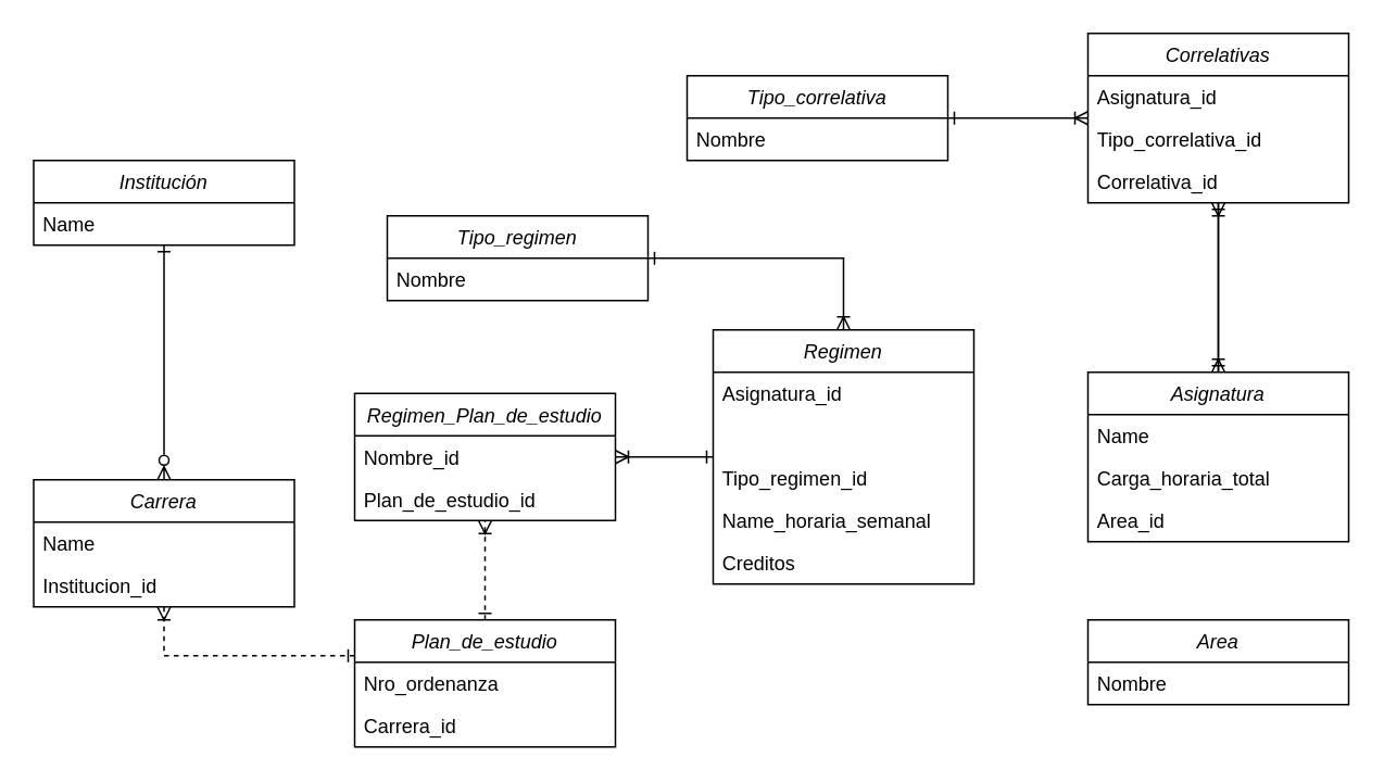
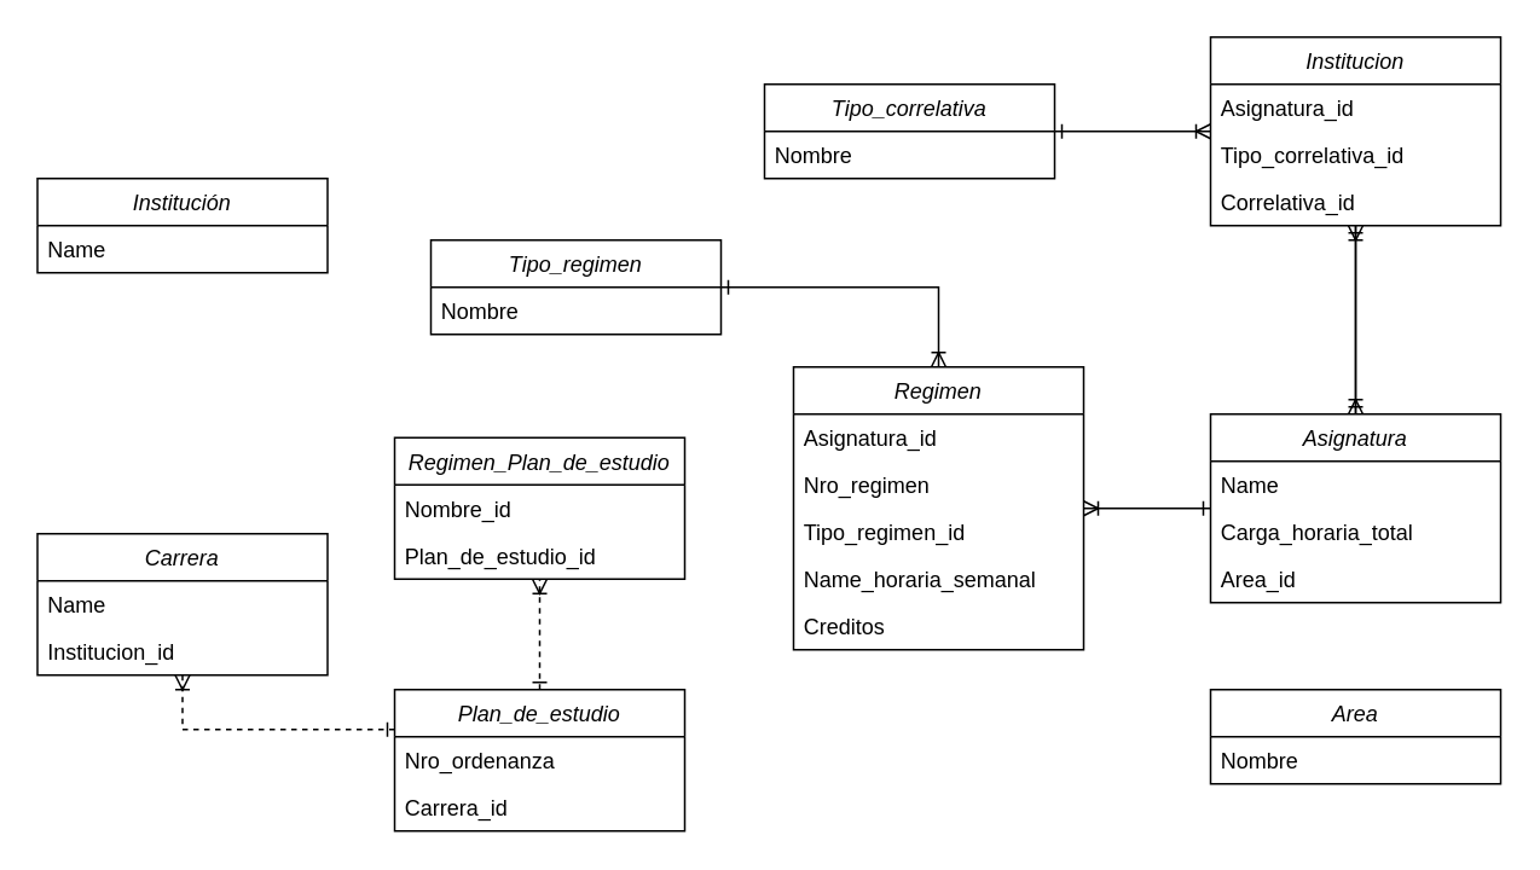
  <mxCell id="0" />
  <mxCell id="1" parent="0" />
  <mxCell id="2" value="Institución" style="swimlane;fontStyle=2;align=center;verticalAlign=top;childLayout=stackLayout;horizontal=1;startSize=26;horizontalStack=0;resizeParent=1;resizeLast=0;collapsible=1;marginBottom=0;rounded=0;shadow=0;strokeWidth=1;" parent="1" vertex="1"><mxGeometry x="20" y="98" width="160" height="52" as="geometry"><mxRectangle x="230" y="140" width="160" height="26" as="alternateBounds" /></mxGeometry></mxCell>
  <mxCell id="3" value="Name" style="text;align=left;verticalAlign=top;spacingLeft=4;spacingRight=4;overflow=hidden;rotatable=0;points=[[0,0.5],[1,0.5]];portConstraint=eastwest;" parent="2" vertex="1"><mxGeometry y="26" width="160" height="26" as="geometry" /></mxCell>
- <mxCell id="4" style="edgeStyle=orthogonalEdgeStyle;rounded=0;orthogonalLoop=1;jettySize=auto;html=1;endArrow=ERone;endFill=0;startArrow=ERzeroToMany;startFill=0;" parent="1" source="6" target="2" edge="1"><mxGeometry relative="1" as="geometry" /></mxCell>
  <mxCell id="5" style="edgeStyle=orthogonalEdgeStyle;rounded=0;orthogonalLoop=1;jettySize=auto;html=1;endArrow=ERone;endFill=0;startArrow=ERoneToMany;startFill=0;dashed=1;" parent="1" source="6" target="26" edge="1"><mxGeometry relative="1" as="geometry"><Array as="points"><mxPoint x="100" y="402" /></Array></mxGeometry></mxCell>
  <mxCell id="6" value="Carrera" style="swimlane;fontStyle=2;align=center;verticalAlign=top;childLayout=stackLayout;horizontal=1;startSize=26;horizontalStack=0;resizeParent=1;resizeLast=0;collapsible=1;marginBottom=0;rounded=0;shadow=0;strokeWidth=1;" parent="1" vertex="1"><mxGeometry x="20" y="294" width="160" height="78" as="geometry"><mxRectangle x="230" y="140" width="160" height="26" as="alternateBounds" /></mxGeometry></mxCell>
  <mxCell id="7" value="Name" style="text;align=left;verticalAlign=top;spacingLeft=4;spacingRight=4;overflow=hidden;rotatable=0;points=[[0,0.5],[1,0.5]];portConstraint=eastwest;" parent="6" vertex="1"><mxGeometry y="26" width="160" height="26" as="geometry" /></mxCell>
  <mxCell id="8" value="Institucion_id" style="text;align=left;verticalAlign=top;spacingLeft=4;spacingRight=4;overflow=hidden;rotatable=0;points=[[0,0.5],[1,0.5]];portConstraint=eastwest;" parent="6" vertex="1"><mxGeometry y="52" width="160" height="26" as="geometry" /></mxCell>
  <mxCell id="9" style="edgeStyle=orthogonalEdgeStyle;rounded=0;orthogonalLoop=1;jettySize=auto;html=1;endArrow=ERoneToMany;endFill=0;startArrow=ERone;startFill=0;" parent="1" source="11" target="16" edge="1"><mxGeometry relative="1" as="geometry"><Array as="points"><mxPoint x="707" y="110" /><mxPoint x="707" y="110" /></Array></mxGeometry></mxCell>
+ <mxCell id="10" style="edgeStyle=orthogonalEdgeStyle;rounded=0;orthogonalLoop=1;jettySize=auto;html=1;startArrow=ERone;startFill=0;endArrow=ERoneToMany;endFill=0;" parent="1" source="11" target="29" edge="1"><mxGeometry relative="1" as="geometry" /></mxCell>
  <mxCell id="11" value="Asignatura" style="swimlane;fontStyle=2;align=center;verticalAlign=top;childLayout=stackLayout;horizontal=1;startSize=26;horizontalStack=0;resizeParent=1;resizeLast=0;collapsible=1;marginBottom=0;rounded=0;shadow=0;strokeWidth=1;" parent="1" vertex="1"><mxGeometry x="667" y="228" width="160" height="104" as="geometry"><mxRectangle x="230" y="140" width="160" height="26" as="alternateBounds" /></mxGeometry></mxCell>
  <mxCell id="12" value="Name" style="text;align=left;verticalAlign=top;spacingLeft=4;spacingRight=4;overflow=hidden;rotatable=0;points=[[0,0.5],[1,0.5]];portConstraint=eastwest;" parent="11" vertex="1"><mxGeometry y="26" width="160" height="26" as="geometry" /></mxCell>
  <mxCell id="13" value="Carga_horaria_total&#10;" style="text;align=left;verticalAlign=top;spacingLeft=4;spacingRight=4;overflow=hidden;rotatable=0;points=[[0,0.5],[1,0.5]];portConstraint=eastwest;rounded=0;shadow=0;html=0;" parent="11" vertex="1"><mxGeometry y="52" width="160" height="26" as="geometry" /></mxCell>
  <mxCell id="14" value="Area_id" style="text;align=left;verticalAlign=top;spacingLeft=4;spacingRight=4;overflow=hidden;rotatable=0;points=[[0,0.5],[1,0.5]];portConstraint=eastwest;rounded=0;shadow=0;html=0;" parent="11" vertex="1"><mxGeometry y="78" width="160" height="26" as="geometry" /></mxCell>
  <mxCell id="15" style="edgeStyle=orthogonalEdgeStyle;rounded=0;orthogonalLoop=1;jettySize=auto;html=1;startArrow=ERone;startFill=0;endArrow=ERoneToMany;endFill=0;" parent="1" source="16" target="11" edge="1"><mxGeometry relative="1" as="geometry"><Array as="points"><mxPoint x="777" y="110" /><mxPoint x="777" y="110" /></Array></mxGeometry></mxCell>
- <mxCell id="16" value="Correlativas" style="swimlane;fontStyle=2;align=center;verticalAlign=top;childLayout=stackLayout;horizontal=1;startSize=26;horizontalStack=0;resizeParent=1;resizeLast=0;collapsible=1;marginBottom=0;rounded=0;shadow=0;strokeWidth=1;" parent="1" vertex="1"><mxGeometry x="667" y="20" width="160" height="104" as="geometry"><mxRectangle x="230" y="140" width="160" height="26" as="alternateBounds" /></mxGeometry></mxCell>
+ <mxCell id="16" value="Institucion" style="swimlane;fontStyle=2;align=center;verticalAlign=top;childLayout=stackLayout;horizontal=1;startSize=26;horizontalStack=0;resizeParent=1;resizeLast=0;collapsible=1;marginBottom=0;rounded=0;shadow=0;strokeWidth=1;" parent="1" vertex="1"><mxGeometry x="667" y="20" width="160" height="104" as="geometry"><mxRectangle x="230" y="140" width="160" height="26" as="alternateBounds" /></mxGeometry></mxCell>
  <mxCell id="17" value="Asignatura_id" style="text;align=left;verticalAlign=top;spacingLeft=4;spacingRight=4;overflow=hidden;rotatable=0;points=[[0,0.5],[1,0.5]];portConstraint=eastwest;" parent="16" vertex="1"><mxGeometry y="26" width="160" height="26" as="geometry" /></mxCell>
  <mxCell id="18" value="Tipo_correlativa_id" style="text;align=left;verticalAlign=top;spacingLeft=4;spacingRight=4;overflow=hidden;rotatable=0;points=[[0,0.5],[1,0.5]];portConstraint=eastwest;" vertex="1" parent="16"><mxGeometry y="52" width="160" height="26" as="geometry" /></mxCell>
  <mxCell id="19" value="Correlativa_id" style="text;align=left;verticalAlign=top;spacingLeft=4;spacingRight=4;overflow=hidden;rotatable=0;points=[[0,0.5],[1,0.5]];portConstraint=eastwest;" parent="16" vertex="1"><mxGeometry y="78" width="160" height="26" as="geometry" /></mxCell>
  <mxCell id="20" style="edgeStyle=orthogonalEdgeStyle;rounded=0;orthogonalLoop=1;jettySize=auto;html=1;startArrow=ERone;startFill=0;endArrow=ERoneToMany;endFill=0;" parent="1" source="21" target="29" edge="1"><mxGeometry relative="1" as="geometry" /></mxCell>
  <mxCell id="21" value="Tipo_regimen" style="swimlane;fontStyle=2;align=center;verticalAlign=top;childLayout=stackLayout;horizontal=1;startSize=26;horizontalStack=0;resizeParent=1;resizeLast=0;collapsible=1;marginBottom=0;rounded=0;shadow=0;strokeWidth=1;" parent="1" vertex="1"><mxGeometry x="237" y="132" width="160" height="52" as="geometry"><mxRectangle x="230" y="140" width="160" height="26" as="alternateBounds" /></mxGeometry></mxCell>
  <mxCell id="22" value="Nombre" style="text;align=left;verticalAlign=top;spacingLeft=4;spacingRight=4;overflow=hidden;rotatable=0;points=[[0,0.5],[1,0.5]];portConstraint=eastwest;container=1;" parent="21" vertex="1"><mxGeometry y="26" width="160" height="26" as="geometry" /></mxCell>
  <mxCell id="23" value="Area" style="swimlane;fontStyle=2;align=center;verticalAlign=top;childLayout=stackLayout;horizontal=1;startSize=26;horizontalStack=0;resizeParent=1;resizeLast=0;collapsible=1;marginBottom=0;rounded=0;shadow=0;strokeWidth=1;" parent="1" vertex="1"><mxGeometry x="667" y="380" width="160" height="52" as="geometry"><mxRectangle x="230" y="140" width="160" height="26" as="alternateBounds" /></mxGeometry></mxCell>
  <mxCell id="24" value="Nombre" style="text;align=left;verticalAlign=top;spacingLeft=4;spacingRight=4;overflow=hidden;rotatable=0;points=[[0,0.5],[1,0.5]];portConstraint=eastwest;container=1;" parent="23" vertex="1"><mxGeometry y="26" width="160" height="26" as="geometry" /></mxCell>
  <mxCell id="25" style="edgeStyle=orthogonalEdgeStyle;rounded=0;orthogonalLoop=1;jettySize=auto;html=1;endArrow=ERoneToMany;endFill=0;startArrow=ERone;startFill=0;dashed=1;" parent="1" source="26" target="36" edge="1"><mxGeometry relative="1" as="geometry" /></mxCell>
  <mxCell id="26" value="Plan_de_estudio" style="swimlane;fontStyle=2;align=center;verticalAlign=top;childLayout=stackLayout;horizontal=1;startSize=26;horizontalStack=0;resizeParent=1;resizeLast=0;collapsible=1;marginBottom=0;rounded=0;shadow=0;strokeWidth=1;" parent="1" vertex="1"><mxGeometry x="217" y="380" width="160" height="78" as="geometry"><mxRectangle x="230" y="140" width="160" height="26" as="alternateBounds" /></mxGeometry></mxCell>
  <mxCell id="27" value="Nro_ordenanza" style="text;align=left;verticalAlign=top;spacingLeft=4;spacingRight=4;overflow=hidden;rotatable=0;points=[[0,0.5],[1,0.5]];portConstraint=eastwest;" parent="26" vertex="1"><mxGeometry y="26" width="160" height="26" as="geometry" /></mxCell>
  <mxCell id="28" value="Carrera_id" style="text;align=left;verticalAlign=top;spacingLeft=4;spacingRight=4;overflow=hidden;rotatable=0;points=[[0,0.5],[1,0.5]];portConstraint=eastwest;" parent="26" vertex="1"><mxGeometry y="52" width="160" height="26" as="geometry" /></mxCell>
  <mxCell id="29" value="Regimen" style="swimlane;fontStyle=2;align=center;verticalAlign=top;childLayout=stackLayout;horizontal=1;startSize=26;horizontalStack=0;resizeParent=1;resizeLast=0;collapsible=1;marginBottom=0;rounded=0;shadow=0;strokeWidth=1;" parent="1" vertex="1"><mxGeometry x="437" y="202" width="160" height="156" as="geometry"><mxRectangle x="230" y="140" width="160" height="26" as="alternateBounds" /></mxGeometry></mxCell>
  <mxCell id="30" value="Asignatura_id" style="text;align=left;verticalAlign=top;spacingLeft=4;spacingRight=4;overflow=hidden;rotatable=0;points=[[0,0.5],[1,0.5]];portConstraint=eastwest;container=1;" parent="29" vertex="1"><mxGeometry y="26" width="160" height="52" as="geometry"><mxRectangle y="26" width="160" height="30" as="alternateBounds" /></mxGeometry></mxCell>
+ <mxCell id="31" value="Nro_regimen" style="text;align=left;verticalAlign=top;spacingLeft=4;spacingRight=4;overflow=hidden;rotatable=0;points=[[0,0.5],[1,0.5]];portConstraint=eastwest;container=1;" parent="30" vertex="1"><mxGeometry y="26" width="160" height="26" as="geometry" /></mxCell>
  <mxCell id="32" value="Tipo_regimen_id" style="text;align=left;verticalAlign=top;spacingLeft=4;spacingRight=4;overflow=hidden;rotatable=0;points=[[0,0.5],[1,0.5]];portConstraint=eastwest;container=1;" parent="29" vertex="1"><mxGeometry y="78" width="160" height="26" as="geometry" /></mxCell>
  <mxCell id="33" value="Name_horaria_semanal" style="text;align=left;verticalAlign=top;spacingLeft=4;spacingRight=4;overflow=hidden;rotatable=0;points=[[0,0.5],[1,0.5]];portConstraint=eastwest;rounded=0;shadow=0;html=0;" parent="29" vertex="1"><mxGeometry y="104" width="160" height="26" as="geometry" /></mxCell>
  <mxCell id="34" value="Creditos" style="text;align=left;verticalAlign=top;spacingLeft=4;spacingRight=4;overflow=hidden;rotatable=0;points=[[0,0.5],[1,0.5]];portConstraint=eastwest;rounded=0;shadow=0;html=0;" parent="29" vertex="1"><mxGeometry y="130" width="160" height="26" as="geometry" /></mxCell>
- <mxCell id="35" style="edgeStyle=orthogonalEdgeStyle;rounded=0;orthogonalLoop=1;jettySize=auto;html=1;endArrow=ERone;endFill=0;startArrow=ERoneToMany;startFill=0;" parent="1" source="36" target="29" edge="1"><mxGeometry relative="1" as="geometry" /></mxCell>
  <mxCell id="36" value="Regimen_Plan_de_estudio" style="swimlane;fontStyle=2;align=center;verticalAlign=top;childLayout=stackLayout;horizontal=1;startSize=26;horizontalStack=0;resizeParent=1;resizeLast=0;collapsible=1;marginBottom=0;rounded=0;shadow=0;strokeWidth=1;" parent="1" vertex="1"><mxGeometry x="217" y="241" width="160" height="78" as="geometry"><mxRectangle x="230" y="140" width="160" height="26" as="alternateBounds" /></mxGeometry></mxCell>
  <mxCell id="37" value="Nombre_id" style="text;align=left;verticalAlign=top;spacingLeft=4;spacingRight=4;overflow=hidden;rotatable=0;points=[[0,0.5],[1,0.5]];portConstraint=eastwest;container=1;" parent="36" vertex="1"><mxGeometry y="26" width="160" height="26" as="geometry" /></mxCell>
  <mxCell id="38" value="Plan_de_estudio_id" style="text;align=left;verticalAlign=top;spacingLeft=4;spacingRight=4;overflow=hidden;rotatable=0;points=[[0,0.5],[1,0.5]];portConstraint=eastwest;container=1;" parent="36" vertex="1"><mxGeometry y="52" width="160" height="26" as="geometry" /></mxCell>
  <mxCell id="39" style="edgeStyle=orthogonalEdgeStyle;rounded=0;orthogonalLoop=1;jettySize=auto;html=1;startArrow=ERone;startFill=0;endArrow=ERoneToMany;endFill=0;" edge="1" parent="1" source="40" target="16"><mxGeometry relative="1" as="geometry" /></mxCell>
  <mxCell id="40" value="Tipo_correlativa" style="swimlane;fontStyle=2;align=center;verticalAlign=top;childLayout=stackLayout;horizontal=1;startSize=26;horizontalStack=0;resizeParent=1;resizeLast=0;collapsible=1;marginBottom=0;rounded=0;shadow=0;strokeWidth=1;" vertex="1" parent="1"><mxGeometry x="421" y="46" width="160" height="52" as="geometry"><mxRectangle x="230" y="140" width="160" height="26" as="alternateBounds" /></mxGeometry></mxCell>
  <mxCell id="41" value="Nombre" style="text;align=left;verticalAlign=top;spacingLeft=4;spacingRight=4;overflow=hidden;rotatable=0;points=[[0,0.5],[1,0.5]];portConstraint=eastwest;" vertex="1" parent="40"><mxGeometry y="26" width="160" height="26" as="geometry" /></mxCell>
